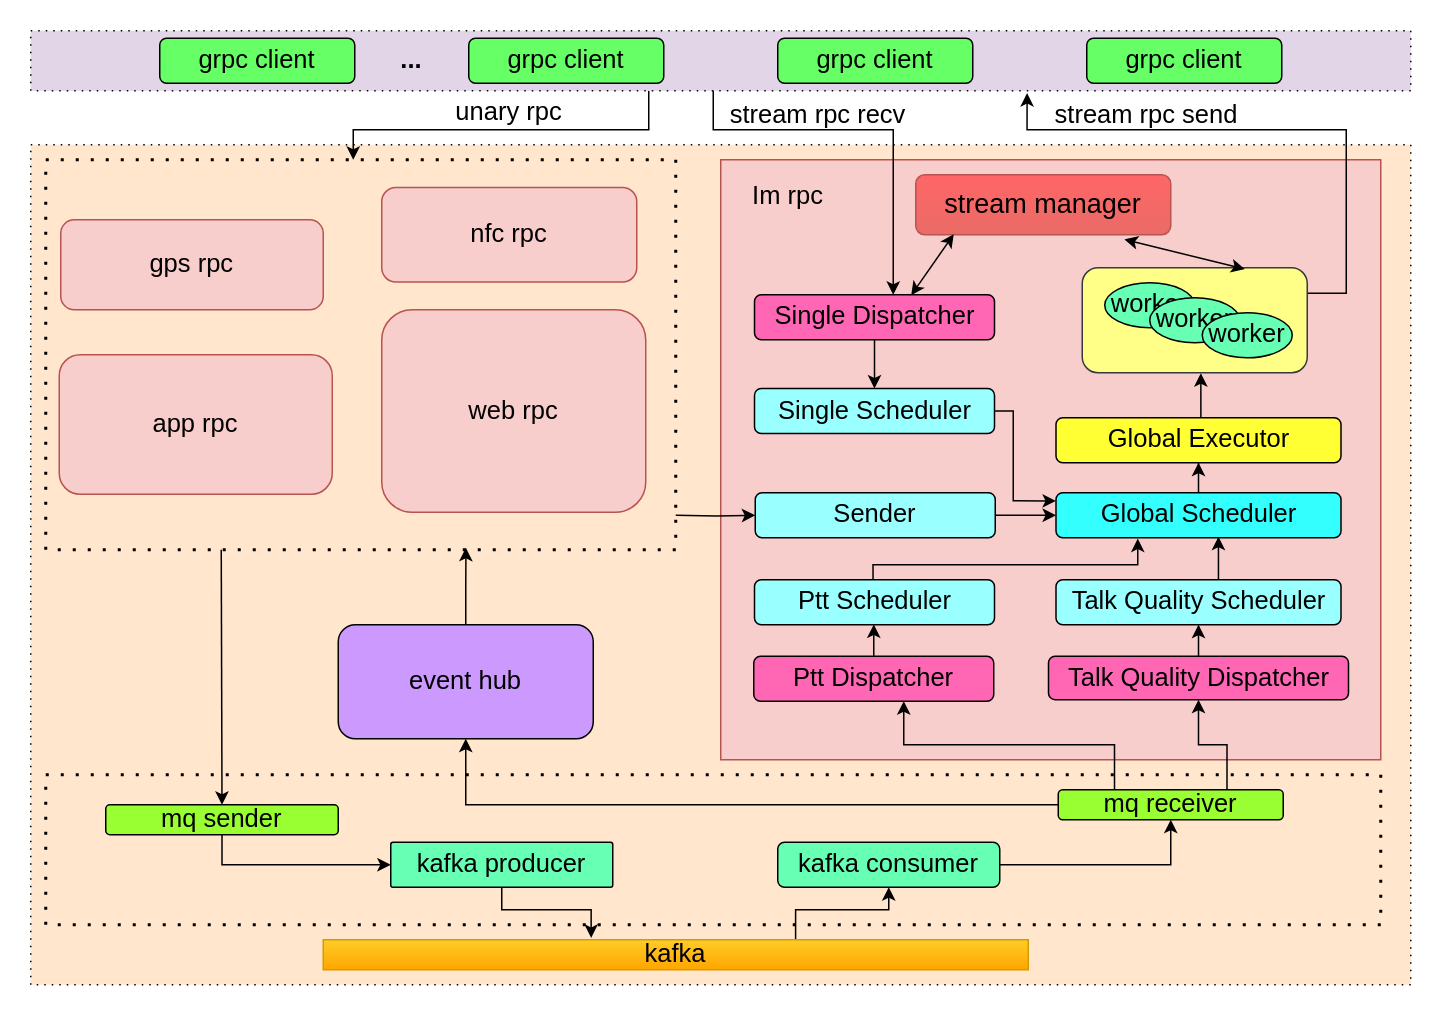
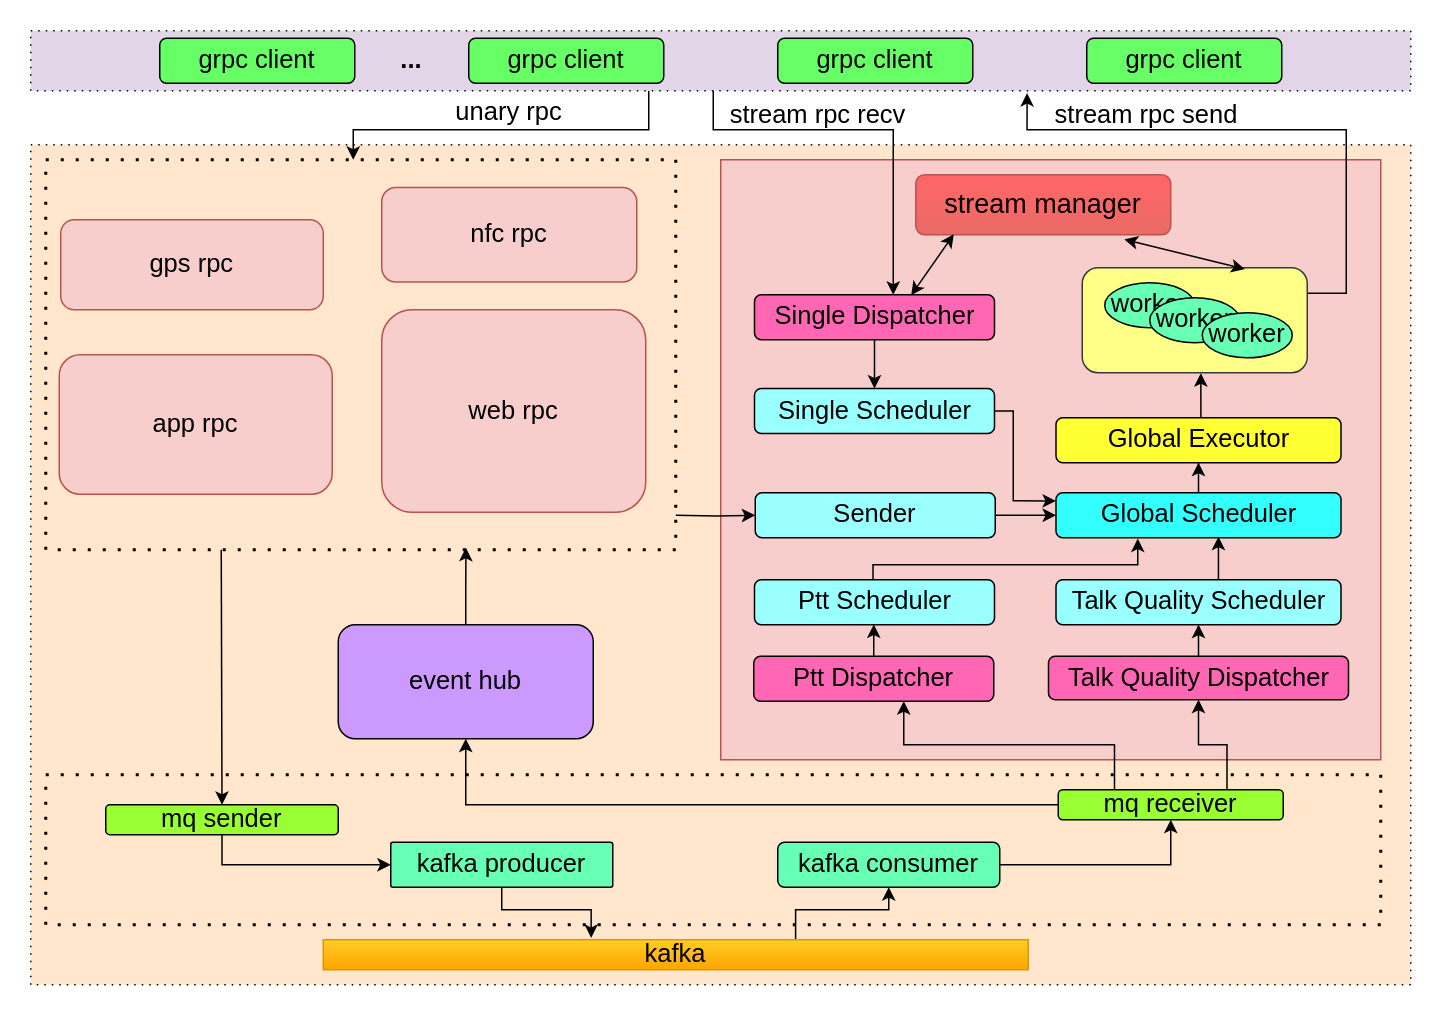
  <mxCell id="0" />
  <mxCell id="1" parent="0" />
  <mxCell id="2" value="" style="rounded=0;whiteSpace=wrap;html=1;fontStyle=0;dashed=1;dashPattern=1 4;fillColor=#ffe6cc;strokeColor=#000000;" vertex="1" parent="1"><mxGeometry x="20" y="96" width="920" height="560" as="geometry" /></mxCell>
  <mxCell id="3" value="" style="rounded=0;whiteSpace=wrap;html=1;fontStyle=0;dashed=1;dashPattern=1 4;fillColor=#ffe6cc;strokeColor=#000000;strokeWidth=2;" vertex="1" parent="1"><mxGeometry x="30" y="106" width="420" height="260" as="geometry" /></mxCell>
  <mxCell id="4" value="&lt;span&gt;web rpc&lt;/span&gt;" style="rounded=1;whiteSpace=wrap;html=1;fillColor=#f8cecc;fontSize=17;fontStyle=0;strokeColor=#b85450;" vertex="1" parent="1"><mxGeometry x="254" y="206" width="176" height="135" as="geometry" /></mxCell>
  <mxCell id="5" value="" style="rounded=0;whiteSpace=wrap;html=1;fillColor=none;fontSize=17;fontStyle=0;dashed=1;dashPattern=1 4;strokeWidth=2;" vertex="1" parent="1"><mxGeometry x="30" y="516" width="890" height="100" as="geometry" /></mxCell>
  <mxCell id="6" value="" style="rounded=0;whiteSpace=wrap;html=1;fillColor=#f8cecc;fontSize=17;fontStyle=0;strokeColor=#b85450;" vertex="1" parent="1"><mxGeometry x="480" y="106" width="440" height="400" as="geometry" /></mxCell>
  <mxCell id="7" style="edgeStyle=orthogonalEdgeStyle;rounded=0;orthogonalLoop=1;jettySize=auto;html=1;fontSize=17;" edge="1" parent="1" source="8"><mxGeometry relative="1" as="geometry"><mxPoint x="432" y="76" as="sourcePoint" /><mxPoint x="235" y="106" as="targetPoint" /><Array as="points"><mxPoint x="432" y="86" /><mxPoint x="235" y="86" /></Array></mxGeometry></mxCell>
  <mxCell id="8" value="" style="rounded=0;whiteSpace=wrap;html=1;fontStyle=0;dashed=1;dashPattern=1 4;fillColor=#e1d5e7;strokeColor=#000000;" vertex="1" parent="1"><mxGeometry x="20" y="20" width="920" height="40" as="geometry" /></mxCell>
  <mxCell id="9" style="edgeStyle=orthogonalEdgeStyle;rounded=0;orthogonalLoop=1;jettySize=auto;html=1;entryX=0.5;entryY=0;entryDx=0;entryDy=0;fontSize=17;fontStyle=0;" edge="1" parent="1" target="43"><mxGeometry relative="1" as="geometry"><mxPoint x="147" y="366" as="sourcePoint" /></mxGeometry></mxCell>
  <mxCell id="10" style="edgeStyle=orthogonalEdgeStyle;rounded=0;orthogonalLoop=1;jettySize=auto;html=1;entryX=0;entryY=0.5;entryDx=0;entryDy=0;fontSize=17;" edge="1" parent="1" target="54"><mxGeometry relative="1" as="geometry"><mxPoint x="450" y="343" as="sourcePoint" /></mxGeometry></mxCell>
  <mxCell id="11" value="&lt;span style=&quot;font-size: 18px ; white-space: normal&quot;&gt;stream manager&lt;/span&gt;" style="rounded=1;whiteSpace=wrap;html=1;fontStyle=0;fillColor=#FF6666;strokeColor=#b85450;gradientColor=#ea6b66;" vertex="1" parent="1"><mxGeometry x="610" y="116" width="170" height="40" as="geometry" /></mxCell>
  <mxCell id="12" style="edgeStyle=orthogonalEdgeStyle;rounded=0;orthogonalLoop=1;jettySize=auto;html=1;exitX=0.5;exitY=0;exitDx=0;exitDy=0;fontStyle=0" edge="1" parent="1" source="13" target="19"><mxGeometry relative="1" as="geometry" /></mxCell>
  <mxCell id="13" value="&lt;font style=&quot;font-size: 17px&quot;&gt;Global Scheduler&lt;/font&gt;" style="rounded=1;whiteSpace=wrap;html=1;fontStyle=0;fillColor=#33FFFF;" vertex="1" parent="1"><mxGeometry x="703.5" y="328" width="190" height="30" as="geometry" /></mxCell>
  <mxCell id="14" style="edgeStyle=orthogonalEdgeStyle;rounded=0;orthogonalLoop=1;jettySize=auto;html=1;fontStyle=0" edge="1" parent="1" source="15" target="17"><mxGeometry relative="1" as="geometry" /></mxCell>
  <mxCell id="15" value="&lt;span style=&quot;font-size: 17px; white-space: normal;&quot;&gt;Single Dispatcher&lt;/span&gt;" style="rounded=1;whiteSpace=wrap;html=1;fontStyle=0;fillColor=#FF66B3;" vertex="1" parent="1"><mxGeometry x="502.5" y="196" width="160" height="30" as="geometry" /></mxCell>
  <mxCell id="16" style="edgeStyle=orthogonalEdgeStyle;rounded=0;orthogonalLoop=1;jettySize=auto;html=1;entryX=0;entryY=0.181;entryDx=0;entryDy=0;entryPerimeter=0;fontSize=17;fontStyle=0" edge="1" parent="1" source="17" target="13"><mxGeometry relative="1" as="geometry"><Array as="points"><mxPoint x="675" y="274" /><mxPoint x="675" y="334" /></Array></mxGeometry></mxCell>
  <mxCell id="17" value="&lt;span style=&quot;font-size: 17px; white-space: normal;&quot;&gt;Single Scheduler&lt;/span&gt;" style="rounded=1;whiteSpace=wrap;html=1;fontStyle=0;fillColor=#99FFFF;" vertex="1" parent="1"><mxGeometry x="502.5" y="258.5" width="160" height="30" as="geometry" /></mxCell>
  <mxCell id="18" style="edgeStyle=orthogonalEdgeStyle;rounded=0;orthogonalLoop=1;jettySize=auto;html=1;exitX=0.5;exitY=0;exitDx=0;exitDy=0;entryX=0.527;entryY=1.004;entryDx=0;entryDy=0;entryPerimeter=0;fontSize=17;fontStyle=0" edge="1" parent="1" source="19" target="21"><mxGeometry relative="1" as="geometry" /></mxCell>
  <mxCell id="19" value="&lt;font style=&quot;font-size: 17px&quot;&gt;Global Executor&lt;/font&gt;" style="rounded=1;whiteSpace=wrap;html=1;fontStyle=0;fillColor=#FFFF33;" vertex="1" parent="1"><mxGeometry x="703.5" y="278" width="190" height="30" as="geometry" /></mxCell>
  <mxCell id="20" style="edgeStyle=orthogonalEdgeStyle;rounded=0;orthogonalLoop=1;jettySize=auto;html=1;entryX=0.722;entryY=1.039;entryDx=0;entryDy=0;entryPerimeter=0;fontSize=17;" edge="1" parent="1" source="21" target="8"><mxGeometry relative="1" as="geometry"><Array as="points"><mxPoint x="897" y="195" /><mxPoint x="897" y="86" /><mxPoint x="684" y="86" /></Array></mxGeometry></mxCell>
  <mxCell id="21" value="" style="rounded=1;whiteSpace=wrap;html=1;fontSize=17;fontStyle=0;fillColor=#ffff88;strokeColor=#36393d;" vertex="1" parent="1"><mxGeometry x="721" y="178" width="150" height="70" as="geometry" /></mxCell>
  <mxCell id="22" value="worker" style="ellipse;whiteSpace=wrap;html=1;fontSize=17;fillColor=#66FFB3;fontStyle=0" vertex="1" parent="1"><mxGeometry x="736" y="188" width="60" height="30" as="geometry" /></mxCell>
  <mxCell id="23" value="worker" style="ellipse;whiteSpace=wrap;html=1;fontSize=17;fillColor=#66FFB3;fontStyle=0" vertex="1" parent="1"><mxGeometry x="766" y="198" width="60" height="30" as="geometry" /></mxCell>
  <mxCell id="24" value="worker" style="ellipse;whiteSpace=wrap;html=1;fontSize=17;fillColor=#66FFB3;fontStyle=0" vertex="1" parent="1"><mxGeometry x="801" y="208" width="60" height="30" as="geometry" /></mxCell>
  <mxCell id="25" value="" style="endArrow=classic;startArrow=classic;html=1;fontSize=17;entryX=0.739;entryY=1.028;entryDx=0;entryDy=0;exitX=0.722;exitY=0.013;exitDx=0;exitDy=0;entryPerimeter=0;exitPerimeter=0;fontStyle=0" edge="1" parent="1" source="21"><mxGeometry width="50" height="50" relative="1" as="geometry"><mxPoint x="733.5" y="198" as="sourcePoint" /><mxPoint x="749.13" y="159.12" as="targetPoint" /></mxGeometry></mxCell>
  <mxCell id="26" value="" style="endArrow=classic;startArrow=classic;html=1;fontSize=17;entryX=0.149;entryY=0.992;entryDx=0;entryDy=0;entryPerimeter=0;exitX=0.653;exitY=0.01;exitDx=0;exitDy=0;exitPerimeter=0;fontStyle=0" edge="1" parent="1" source="15" target="11"><mxGeometry width="50" height="50" relative="1" as="geometry"><mxPoint x="635" y="176" as="sourcePoint" /><mxPoint x="660" y="156" as="targetPoint" /></mxGeometry></mxCell>
  <mxCell id="27" style="edgeStyle=orthogonalEdgeStyle;rounded=0;orthogonalLoop=1;jettySize=auto;html=1;fontSize=17;fontStyle=0;" edge="1" parent="1" source="8" target="15"><mxGeometry relative="1" as="geometry"><mxPoint x="475" y="76" as="sourcePoint" /><Array as="points"><mxPoint x="475" y="86" /><mxPoint x="595" y="86" /></Array></mxGeometry></mxCell>
  <mxCell id="28" value="grpc client" style="rounded=1;whiteSpace=wrap;html=1;fillColor=#66FF66;fontSize=17;fontStyle=0" vertex="1" parent="1"><mxGeometry x="106" y="25" width="130" height="30" as="geometry" /></mxCell>
  <mxCell id="29" value="&lt;div style=&quot;text-align: left&quot;&gt;&lt;span&gt;stream rpc recv&lt;/span&gt;&lt;/div&gt;" style="text;html=1;strokeColor=none;fillColor=none;align=center;verticalAlign=middle;whiteSpace=wrap;rounded=0;dashed=1;dashPattern=1 4;fontSize=17;fontStyle=0" vertex="1" parent="1"><mxGeometry x="480" y="67" width="130" height="20" as="geometry" /></mxCell>
  <mxCell id="30" style="edgeStyle=orthogonalEdgeStyle;rounded=0;orthogonalLoop=1;jettySize=auto;html=1;entryX=0.287;entryY=1.019;entryDx=0;entryDy=0;entryPerimeter=0;fontSize=17;exitX=0.494;exitY=0.015;exitDx=0;exitDy=0;exitPerimeter=0;fontStyle=0" edge="1" parent="1" source="31" target="13"><mxGeometry relative="1" as="geometry"><Array as="points"><mxPoint x="582" y="376" /><mxPoint x="758" y="376" /></Array></mxGeometry></mxCell>
  <mxCell id="31" value="&lt;span style=&quot;font-size: 17px; white-space: normal;&quot;&gt;Ptt Scheduler&lt;/span&gt;" style="rounded=1;whiteSpace=wrap;html=1;fontStyle=0;fillColor=#99FFFF;" vertex="1" parent="1"><mxGeometry x="502.5" y="386" width="160" height="30" as="geometry" /></mxCell>
  <mxCell id="32" style="edgeStyle=orthogonalEdgeStyle;rounded=0;orthogonalLoop=1;jettySize=auto;html=1;entryX=0.5;entryY=1;entryDx=0;entryDy=0;fontSize=17;exitX=0.67;exitY=0;exitDx=0;exitDy=0;exitPerimeter=0;" edge="1" parent="1" source="33" target="35"><mxGeometry relative="1" as="geometry"><Array as="points"><mxPoint x="530" y="606" /><mxPoint x="592" y="606" /></Array></mxGeometry></mxCell>
  <mxCell id="33" value="kafka" style="rounded=0;whiteSpace=wrap;html=1;fillColor=#ffcd28;fontSize=17;fontStyle=0;strokeColor=#d79b00;gradientColor=#ffa500;" vertex="1" parent="1"><mxGeometry x="215" y="626" width="470" height="20" as="geometry" /></mxCell>
  <mxCell id="34" style="edgeStyle=orthogonalEdgeStyle;rounded=0;orthogonalLoop=1;jettySize=auto;html=1;entryX=0.5;entryY=1;entryDx=0;entryDy=0;fontSize=17;fontStyle=0" edge="1" parent="1" source="35" target="41"><mxGeometry relative="1" as="geometry" /></mxCell>
  <mxCell id="35" value="&lt;span style=&quot;white-space: normal&quot;&gt;kafka consumer&lt;/span&gt;" style="rounded=1;whiteSpace=wrap;html=1;fillColor=#66FFB3;fontSize=17;fontStyle=0" vertex="1" parent="1"><mxGeometry x="518" y="561" width="148" height="30" as="geometry" /></mxCell>
  <mxCell id="36" style="edgeStyle=orthogonalEdgeStyle;rounded=0;orthogonalLoop=1;jettySize=auto;html=1;entryX=0.38;entryY=-0.062;entryDx=0;entryDy=0;entryPerimeter=0;fontSize=17;" edge="1" parent="1" source="37" target="33"><mxGeometry relative="1" as="geometry"><Array as="points"><mxPoint x="334" y="606" /><mxPoint x="393" y="606" /></Array></mxGeometry></mxCell>
  <mxCell id="37" value="&lt;span style=&quot;white-space: normal&quot;&gt;kafka producer&lt;/span&gt;" style="rounded=1;whiteSpace=wrap;html=1;fillColor=#66FFB3;fontSize=17;arcSize=5;fontStyle=0" vertex="1" parent="1"><mxGeometry x="260" y="561" width="148" height="30" as="geometry" /></mxCell>
  <mxCell id="38" style="edgeStyle=orthogonalEdgeStyle;rounded=0;orthogonalLoop=1;jettySize=auto;html=1;fontSize=17;exitX=0.25;exitY=0;exitDx=0;exitDy=0;fontStyle=0" edge="1" parent="1" source="41" target="46"><mxGeometry relative="1" as="geometry"><Array as="points"><mxPoint x="742" y="496" /><mxPoint x="602" y="496" /></Array></mxGeometry></mxCell>
  <mxCell id="39" style="edgeStyle=orthogonalEdgeStyle;rounded=0;orthogonalLoop=1;jettySize=auto;html=1;exitX=0.75;exitY=0;exitDx=0;exitDy=0;entryX=0.5;entryY=1;entryDx=0;entryDy=0;fontSize=17;fontStyle=0" edge="1" parent="1" source="41" target="50"><mxGeometry relative="1" as="geometry" /></mxCell>
  <mxCell id="40" style="edgeStyle=orthogonalEdgeStyle;rounded=0;orthogonalLoop=1;jettySize=auto;html=1;entryX=0.5;entryY=1;entryDx=0;entryDy=0;fontSize=17;fontStyle=0" edge="1" parent="1" source="41" target="52"><mxGeometry relative="1" as="geometry" /></mxCell>
  <mxCell id="41" value="mq receiver" style="rounded=1;whiteSpace=wrap;html=1;fillColor=#99FF33;fontSize=17;fontStyle=0;gradientColor=none;" vertex="1" parent="1"><mxGeometry x="705" y="526" width="150" height="20" as="geometry" /></mxCell>
  <mxCell id="42" style="edgeStyle=orthogonalEdgeStyle;rounded=0;orthogonalLoop=1;jettySize=auto;html=1;entryX=0;entryY=0.5;entryDx=0;entryDy=0;fontSize=17;fontStyle=0;exitX=0.5;exitY=1;exitDx=0;exitDy=0;" edge="1" parent="1" source="43" target="37"><mxGeometry relative="1" as="geometry" /></mxCell>
  <mxCell id="43" value="mq sender" style="rounded=1;whiteSpace=wrap;html=1;fillColor=#99FF33;fontSize=17;arcSize=14;fontStyle=0;gradientColor=none;" vertex="1" parent="1"><mxGeometry x="70" y="536" width="155" height="20" as="geometry" /></mxCell>
  <mxCell id="44" value="&lt;span&gt;app rpc&lt;/span&gt;" style="rounded=1;whiteSpace=wrap;html=1;fillColor=#f8cecc;fontSize=17;fontStyle=0;strokeColor=#b85450;" vertex="1" parent="1"><mxGeometry x="39" y="236" width="182" height="93" as="geometry" /></mxCell>
  <mxCell id="45" style="edgeStyle=orthogonalEdgeStyle;rounded=0;orthogonalLoop=1;jettySize=auto;html=1;entryX=0.497;entryY=0.994;entryDx=0;entryDy=0;entryPerimeter=0;fontSize=17;fontStyle=0" edge="1" parent="1" source="46" target="31"><mxGeometry relative="1" as="geometry" /></mxCell>
  <mxCell id="46" value="&lt;span style=&quot;font-size: 17px; white-space: normal;&quot;&gt;Ptt Dispatcher&lt;/span&gt;" style="rounded=1;whiteSpace=wrap;html=1;fontStyle=0;fillColor=#FF66B3;" vertex="1" parent="1"><mxGeometry x="502" y="437" width="160" height="30" as="geometry" /></mxCell>
  <mxCell id="47" style="edgeStyle=orthogonalEdgeStyle;rounded=0;orthogonalLoop=1;jettySize=auto;html=1;exitX=0.5;exitY=0;exitDx=0;exitDy=0;entryX=0.57;entryY=0.977;entryDx=0;entryDy=0;entryPerimeter=0;fontSize=17;fontStyle=0" edge="1" parent="1" source="48" target="13"><mxGeometry relative="1" as="geometry" /></mxCell>
  <mxCell id="48" value="&lt;span style=&quot;font-size: 17px; white-space: normal;&quot;&gt;Talk Quality Scheduler&lt;/span&gt;" style="rounded=1;whiteSpace=wrap;html=1;fontStyle=0;fillColor=#99FFFF;" vertex="1" parent="1"><mxGeometry x="703.5" y="386" width="190" height="30" as="geometry" /></mxCell>
  <mxCell id="49" style="edgeStyle=orthogonalEdgeStyle;rounded=0;orthogonalLoop=1;jettySize=auto;html=1;entryX=0.5;entryY=1;entryDx=0;entryDy=0;fontSize=17;fontStyle=0" edge="1" parent="1" source="50" target="48"><mxGeometry relative="1" as="geometry" /></mxCell>
  <mxCell id="50" value="&lt;span style=&quot;font-size: 17px;&quot;&gt;Talk Quality&lt;/span&gt;&lt;span style=&quot;font-size: 17px; white-space: normal;&quot;&gt;&amp;nbsp;Dispatcher&lt;/span&gt;" style="rounded=1;whiteSpace=wrap;html=1;fontStyle=0;fillColor=#FF66B3;" vertex="1" parent="1"><mxGeometry x="698.5" y="437" width="200" height="29" as="geometry" /></mxCell>
  <mxCell id="51" style="edgeStyle=orthogonalEdgeStyle;rounded=0;orthogonalLoop=1;jettySize=auto;html=1;entryX=0.667;entryY=0.995;entryDx=0;entryDy=0;entryPerimeter=0;fontSize=17;" edge="1" parent="1" source="52" target="3"><mxGeometry relative="1" as="geometry" /></mxCell>
  <mxCell id="52" value="event hub" style="rounded=1;whiteSpace=wrap;html=1;fillColor=#CC99FF;fontSize=17;fontStyle=0" vertex="1" parent="1"><mxGeometry x="225" y="416" width="170" height="76" as="geometry" /></mxCell>
  <mxCell id="53" style="edgeStyle=orthogonalEdgeStyle;rounded=0;orthogonalLoop=1;jettySize=auto;html=1;entryX=0;entryY=0.5;entryDx=0;entryDy=0;fontSize=17;fontStyle=0" edge="1" parent="1" source="54" target="13"><mxGeometry relative="1" as="geometry" /></mxCell>
  <mxCell id="54" value="&lt;span style=&quot;font-size: 17px; white-space: normal;&quot;&gt;Sender&lt;/span&gt;" style="rounded=1;whiteSpace=wrap;html=1;fontStyle=0;fillColor=#99FFFF;" vertex="1" parent="1"><mxGeometry x="503" y="328" width="160" height="30" as="geometry" /></mxCell>
  <mxCell id="55" value="nfc rpc" style="rounded=1;whiteSpace=wrap;html=1;fillColor=#f8cecc;fontSize=17;strokeColor=#b85450;" vertex="1" parent="1"><mxGeometry x="254" y="124.5" width="170" height="63" as="geometry" /></mxCell>
  <mxCell id="56" value="&lt;span&gt;gps rpc&lt;/span&gt;" style="rounded=1;whiteSpace=wrap;html=1;fillColor=#f8cecc;fontSize=17;fontStyle=0;strokeColor=#b85450;" vertex="1" parent="1"><mxGeometry x="40" y="146" width="175" height="60" as="geometry" /></mxCell>
- <mxCell id="57" value="Im rpc" style="text;html=1;strokeColor=none;fillColor=none;align=center;verticalAlign=middle;whiteSpace=wrap;rounded=0;fontSize=17;" vertex="1" parent="1"><mxGeometry x="490" y="116" width="70" height="30" as="geometry" /></mxCell>
  <mxCell id="58" value="unary rpc" style="text;html=1;strokeColor=none;fillColor=none;align=center;verticalAlign=middle;whiteSpace=wrap;rounded=0;fontSize=17;" vertex="1" parent="1"><mxGeometry x="294" y="64.5" width="90" height="20" as="geometry" /></mxCell>
  <mxCell id="59" value="grpc client" style="rounded=1;whiteSpace=wrap;html=1;fillColor=#66FF66;fontSize=17;fontStyle=0" vertex="1" parent="1"><mxGeometry x="312" y="25" width="130" height="30" as="geometry" /></mxCell>
  <mxCell id="60" value="grpc client" style="rounded=1;whiteSpace=wrap;html=1;fillColor=#66FF66;fontSize=17;fontStyle=0" vertex="1" parent="1"><mxGeometry x="518" y="25" width="130" height="30" as="geometry" /></mxCell>
  <mxCell id="61" value="grpc client" style="rounded=1;whiteSpace=wrap;html=1;fillColor=#66FF66;fontSize=17;fontStyle=0" vertex="1" parent="1"><mxGeometry x="724" y="25" width="130" height="30" as="geometry" /></mxCell>
  <mxCell id="62" value="&lt;b&gt;...&lt;/b&gt;" style="text;html=1;strokeColor=none;fillColor=none;align=center;verticalAlign=middle;whiteSpace=wrap;rounded=0;fontSize=17;" vertex="1" parent="1"><mxGeometry x="254" y="30" width="40" height="20" as="geometry" /></mxCell>
  <mxCell id="63" value="&lt;div style=&quot;text-align: left&quot;&gt;&lt;span&gt;stream rpc send&lt;/span&gt;&lt;/div&gt;" style="text;html=1;strokeColor=none;fillColor=none;align=center;verticalAlign=middle;whiteSpace=wrap;rounded=0;dashed=1;dashPattern=1 4;fontSize=17;fontStyle=0" vertex="1" parent="1"><mxGeometry x="698.5" y="70.5" width="130" height="13" as="geometry" /></mxCell>
